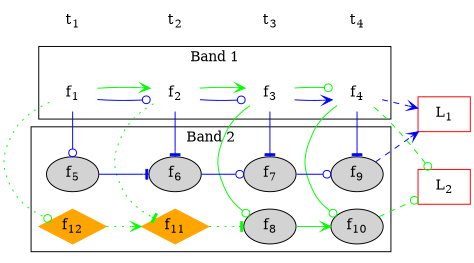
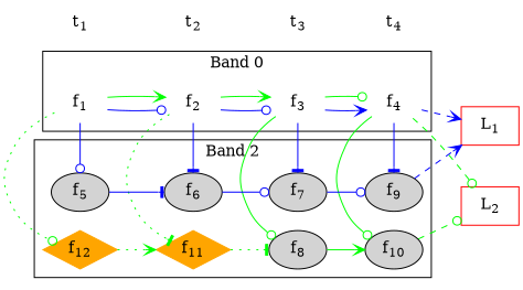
  digraph {
    rankdir=LR
    node [style=filled]
    edge [color=green arrowhead=odot]
    n1 [color=white label=<f<SUB>1</SUB>>]
    n2 [color=white label=<f<SUB>2</SUB>>]
    n3 [color=white label=<f<SUB>3</SUB>>]
    n4 [color=white label=<f<SUB>4</SUB>>]
    n5 [label=<f<SUB>5</SUB>>]
    n6 [label=<f<SUB>6</SUB>>]
    n7 [label=<f<SUB>7</SUB>>]
    n8 [label=<f<SUB>9</SUB>>]
    n9 [label=<f<SUB>8</SUB>>]
    n10 [label=<f<SUB>10</SUB>>]
    n11 [color=orange label=<f<SUB>11</SUB>> shape=diamond]
    n12 [color=orange label=<f<SUB>12</SUB>> shape=diamond]
    n13 [color=red label=<L<SUB>1</SUB>> shape=box style=""]
    n14 [color=red label=<L<SUB>2</SUB>> shape=box style=""]
    n15 [label=<t<SUB>1</SUB>> shape=none style=""]
    n16 [label=<t<SUB>2</SUB>> shape=none style=""]
    n17 [label=<t<SUB>3</SUB>> shape=none style=""]
    n18 [label=<t<SUB>4</SUB>> shape=none style=""]
    subgraph cluster_1 {
-     label="Band 1"
+     label="Band 0"
      n1
      n2
      n3
      n4
    }
    subgraph cluster_2 {
      label="Band 2"
      rank=min
      n5
      n6
      n7
      n8
      n9
      n10
      n11
      n12
    }
    n1 -> n2 [color=blue]
    n1 -> n2 [arrowhead=vee]
    n1 -> n5 [color=blue constraint=false]
    n1 -> n12 [constraint=false style=dotted]
    n2 -> n3 [color=blue]
    n2 -> n3 [arrowhead=vee]
    n2 -> n6 [color=blue constraint=false arrowhead=tee]
    n2 -> n11 [constraint=false style=dotted arrowhead=tee]
    n3 -> n4 [color=blue arrowhead=vee]
    n3 -> n4
    n3 -> n7 [color=blue constraint=false arrowhead=tee]
    n3 -> n9 [constraint=false]
    n4 -> n8 [color=blue constraint=false arrowhead=tee]
    n4 -> n10 [constraint=false]
    n4 -> n13 [color=blue constraint=true style=dashed arrowhead=vee]
    n4 -> n14 [constraint=true style=dashed]
    n5 -> n6 [color=blue arrowhead=tee]
    n6 -> n7 [color=blue]
    n7 -> n8 [color=blue]
    n8 -> n13 [color=blue constraint=true style=dashed arrowhead=vee]
    n9 -> n10 [arrowhead=vee]
    n10 -> n14 [constraint=true style=dashed]
    n11 -> n9 [style=dotted arrowhead=tee]
    n12 -> n11 [style=dotted arrowhead=vee]
    n15 -> n16 [constraint=true style=invis arrowhead=""]
    n16 -> n17 [constraint=true style=invis arrowhead=""]
    n17 -> n18 [constraint=true style=invis arrowhead=""]
  }
